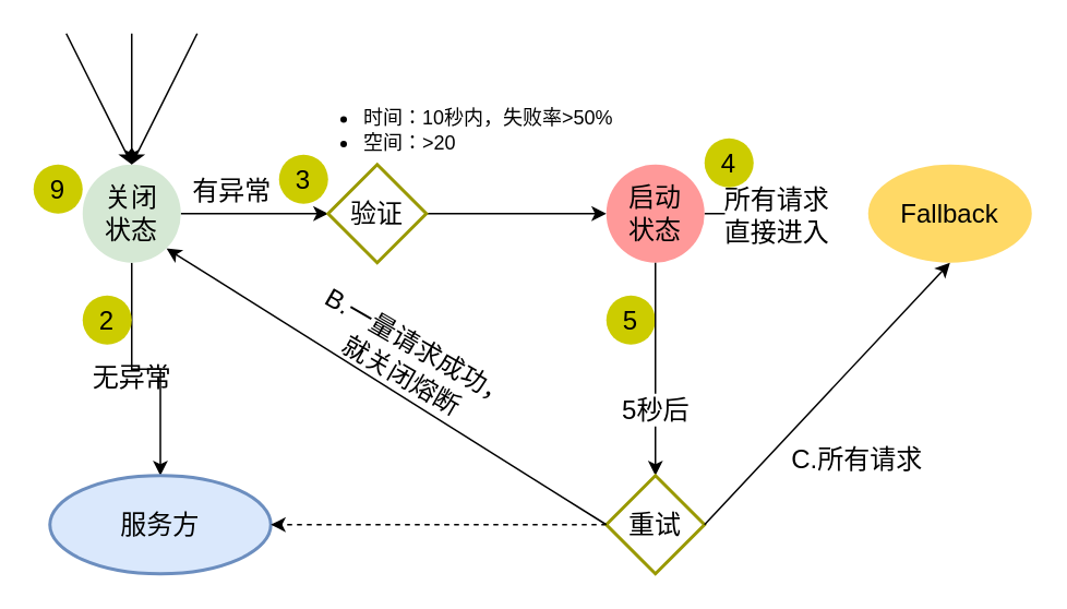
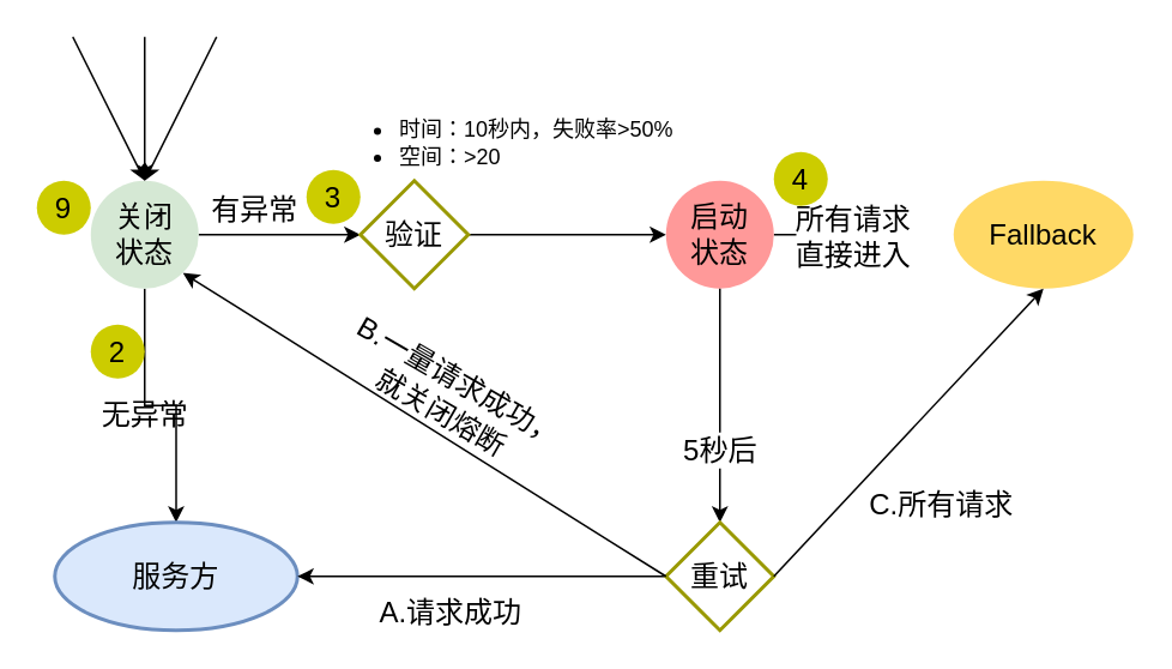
  <mxCell id="0" />
  <mxCell id="1" parent="0" />
  <mxCell id="2" style="edgeStyle=orthogonalEdgeStyle;rounded=0;orthogonalLoop=1;jettySize=auto;html=1;exitX=0.5;exitY=1;exitDx=0;exitDy=0;exitPerimeter=0;fontSize=16;strokeColor=#000000;" edge="1" parent="1" source="5" target="9"><mxGeometry relative="1" as="geometry" /></mxCell>
  <mxCell id="3" style="edgeStyle=orthogonalEdgeStyle;rounded=0;orthogonalLoop=1;jettySize=auto;html=1;exitX=1;exitY=0.5;exitDx=0;exitDy=0;exitPerimeter=0;entryX=0;entryY=0.5;entryDx=0;entryDy=0;entryPerimeter=0;fontSize=16;strokeColor=#000000;" edge="1" parent="1" source="5" target="14"><mxGeometry relative="1" as="geometry" /></mxCell>
  <mxCell id="4" value="有异常" style="edgeLabel;html=1;align=center;verticalAlign=middle;resizable=0;points=[];fontSize=16;" vertex="1" connectable="0" parent="3"><mxGeometry x="-0.156" y="1" relative="1" as="geometry"><mxPoint x="-8" y="-14" as="offset" /></mxGeometry></mxCell>
  <mxCell id="5" value="&lt;font style=&quot;font-size: 16px&quot;&gt;关闭&lt;br&gt;状态&lt;/font&gt;" style="strokeWidth=2;html=1;shape=mxgraph.flowchart.start_2;whiteSpace=wrap;fillColor=#d5e8d4;strokeColor=none;" vertex="1" parent="1"><mxGeometry x="50" y="100" width="60" height="60" as="geometry" /></mxCell>
  <mxCell id="6" value="" style="endArrow=classic;html=1;rounded=0;fontSize=16;entryX=0.5;entryY=0;entryDx=0;entryDy=0;entryPerimeter=0;strokeColor=#000000;" edge="1" parent="1" target="5"><mxGeometry width="50" height="50" relative="1" as="geometry"><mxPoint x="40" y="20" as="sourcePoint" /><mxPoint x="30" y="20" as="targetPoint" /></mxGeometry></mxCell>
  <mxCell id="7" value="" style="endArrow=classic;html=1;rounded=0;fontSize=16;strokeColor=#000000;" edge="1" parent="1" target="5"><mxGeometry width="50" height="50" relative="1" as="geometry"><mxPoint x="80" y="20" as="sourcePoint" /><mxPoint x="30" y="90" as="targetPoint" /></mxGeometry></mxCell>
  <mxCell id="8" value="" style="endArrow=classic;html=1;rounded=0;fontSize=16;entryX=0.5;entryY=0;entryDx=0;entryDy=0;entryPerimeter=0;strokeColor=#000000;" edge="1" parent="1" target="5"><mxGeometry width="50" height="50" relative="1" as="geometry"><mxPoint x="120" y="20" as="sourcePoint" /><mxPoint x="90" y="110" as="targetPoint" /></mxGeometry></mxCell>
  <mxCell id="9" value="服务方" style="strokeWidth=2;html=1;shape=mxgraph.flowchart.start_1;whiteSpace=wrap;fontSize=16;fillColor=#dae8fc;strokeColor=#6c8ebf;" vertex="1" parent="1"><mxGeometry x="30" y="290" width="135" height="60" as="geometry" /></mxCell>
  <mxCell id="10" value="&lt;font style=&quot;font-size: 16px&quot;&gt;9&lt;/font&gt;" style="strokeWidth=2;html=1;shape=mxgraph.flowchart.start_2;whiteSpace=wrap;fillColor=#CCCC00;strokeColor=none;" vertex="1" parent="1"><mxGeometry x="20" y="100" width="30" height="30" as="geometry" /></mxCell>
  <mxCell id="11" value="无异常" style="text;html=1;align=center;verticalAlign=middle;resizable=0;points=[];autosize=1;strokeColor=none;fillColor=none;fontSize=16;" vertex="1" parent="1"><mxGeometry x="50" y="220" width="60" height="20" as="geometry" /></mxCell>
  <mxCell id="12" value="&lt;font style=&quot;font-size: 16px&quot;&gt;2&lt;/font&gt;" style="strokeWidth=2;html=1;shape=mxgraph.flowchart.start_2;whiteSpace=wrap;fillColor=#CCCC00;strokeColor=none;" vertex="1" parent="1"><mxGeometry x="50" y="180" width="30" height="30" as="geometry" /></mxCell>
  <mxCell id="13" style="edgeStyle=orthogonalEdgeStyle;rounded=0;orthogonalLoop=1;jettySize=auto;html=1;exitX=1;exitY=0.5;exitDx=0;exitDy=0;exitPerimeter=0;fontSize=12;strokeColor=#000000;" edge="1" parent="1" source="14" target="18"><mxGeometry relative="1" as="geometry" /></mxCell>
  <mxCell id="14" value="验证" style="strokeWidth=2;html=1;shape=mxgraph.flowchart.decision;whiteSpace=wrap;fontSize=16;fillColor=none;strokeColor=#999900;" vertex="1" parent="1"><mxGeometry x="200" y="100" width="60" height="60" as="geometry" /></mxCell>
  <mxCell id="15" value="&lt;ul style=&quot;font-size: 12px&quot;&gt;&lt;li&gt;时间：10秒内，失败率&amp;gt;50%&lt;/li&gt;&lt;li&gt;空间：&amp;gt;20&lt;/li&gt;&lt;/ul&gt;" style="text;html=1;align=left;verticalAlign=middle;resizable=0;points=[];autosize=1;strokeColor=none;fillColor=none;fontSize=16;" vertex="1" parent="1"><mxGeometry x="180" y="44" width="210" height="70" as="geometry" /></mxCell>
  <mxCell id="16" style="edgeStyle=orthogonalEdgeStyle;rounded=0;orthogonalLoop=1;jettySize=auto;html=1;exitX=1;exitY=0.5;exitDx=0;exitDy=0;exitPerimeter=0;fontSize=12;strokeColor=#000000;" edge="1" parent="1" source="18" target="21"><mxGeometry relative="1" as="geometry" /></mxCell>
  <mxCell id="17" style="edgeStyle=orthogonalEdgeStyle;rounded=0;orthogonalLoop=1;jettySize=auto;html=1;exitX=0.5;exitY=1;exitDx=0;exitDy=0;exitPerimeter=0;fontSize=12;strokeColor=#000000;startArrow=none;" edge="1" parent="1" source="26" target="23"><mxGeometry relative="1" as="geometry" /></mxCell>
  <mxCell id="18" value="&lt;font style=&quot;font-size: 16px&quot;&gt;启动&lt;br&gt;状态&lt;/font&gt;" style="strokeWidth=2;html=1;shape=mxgraph.flowchart.start_2;whiteSpace=wrap;fillColor=#FF9999;strokeColor=none;" vertex="1" parent="1"><mxGeometry x="370" y="100" width="60" height="60" as="geometry" /></mxCell>
  <mxCell id="19" value="Fallback" style="strokeWidth=2;html=1;shape=mxgraph.flowchart.start_1;whiteSpace=wrap;fontSize=16;fillColor=#FFD966;strokeColor=none;" vertex="1" parent="1"><mxGeometry x="530" y="100" width="100" height="60" as="geometry" /></mxCell>
  <mxCell id="20" value="&lt;font style=&quot;font-size: 16px&quot;&gt;3&lt;/font&gt;" style="strokeWidth=2;html=1;shape=mxgraph.flowchart.start_2;whiteSpace=wrap;fillColor=#CCCC00;strokeColor=none;" vertex="1" parent="1"><mxGeometry x="170" y="94" width="30" height="30" as="geometry" /></mxCell>
  <mxCell id="21" value="所有请求&lt;br&gt;直接进入" style="edgeLabel;html=1;align=center;verticalAlign=middle;resizable=0;points=[];fontSize=16;" vertex="1" connectable="0" parent="1"><mxGeometry x="473" y="130" as="geometry" /></mxCell>
- <mxCell id="22" style="edgeStyle=orthogonalEdgeStyle;rounded=0;orthogonalLoop=1;jettySize=auto;html=1;exitX=0;exitY=0.5;exitDx=0;exitDy=0;exitPerimeter=0;fontSize=12;strokeColor=#000000;dashed=1;" edge="1" parent="1" source="23" target="9"><mxGeometry relative="1" as="geometry" /></mxCell>
+ <mxCell id="22" style="edgeStyle=orthogonalEdgeStyle;rounded=0;orthogonalLoop=1;jettySize=auto;html=1;exitX=0;exitY=0.5;exitDx=0;exitDy=0;exitPerimeter=0;fontSize=12;strokeColor=#000000;" edge="1" parent="1" source="23" target="9"><mxGeometry relative="1" as="geometry" /></mxCell>
  <mxCell id="23" value="重试" style="strokeWidth=2;html=1;shape=mxgraph.flowchart.decision;whiteSpace=wrap;fontSize=16;fillColor=none;strokeColor=#999900;" vertex="1" parent="1"><mxGeometry x="370" y="290" width="60" height="60" as="geometry" /></mxCell>
  <mxCell id="24" value="&lt;font style=&quot;font-size: 16px&quot;&gt;4&lt;/font&gt;" style="strokeWidth=2;html=1;shape=mxgraph.flowchart.start_2;whiteSpace=wrap;fillColor=#CCCC00;strokeColor=none;" vertex="1" parent="1"><mxGeometry x="430" y="84" width="30" height="30" as="geometry" /></mxCell>
- <mxCell id="25" value="&lt;font style=&quot;font-size: 16px&quot;&gt;5&lt;/font&gt;" style="strokeWidth=2;html=1;shape=mxgraph.flowchart.start_2;whiteSpace=wrap;fillColor=#CCCC00;strokeColor=none;" vertex="1" parent="1"><mxGeometry x="370" y="180" width="30" height="30" as="geometry" /></mxCell>
  <mxCell id="26" value="5秒后" style="text;html=1;align=center;verticalAlign=middle;resizable=0;points=[];autosize=1;strokeColor=none;fillColor=none;fontSize=16;" vertex="1" parent="1"><mxGeometry x="370" y="240" width="60" height="20" as="geometry" /></mxCell>
  <mxCell id="27" value="" style="edgeStyle=orthogonalEdgeStyle;rounded=0;orthogonalLoop=1;jettySize=auto;html=1;exitX=0.5;exitY=1;exitDx=0;exitDy=0;exitPerimeter=0;fontSize=12;strokeColor=#000000;endArrow=none;" edge="1" parent="1" source="18" target="26"><mxGeometry relative="1" as="geometry"><mxPoint x="400" y="160" as="sourcePoint" /><mxPoint x="400" y="300" as="targetPoint" /></mxGeometry></mxCell>
+ <mxCell id="28" value="A.请求成功" style="text;html=1;align=center;verticalAlign=middle;resizable=0;points=[];autosize=1;strokeColor=none;fillColor=none;fontSize=16;" vertex="1" parent="1"><mxGeometry x="205" y="330" width="90" height="20" as="geometry" /></mxCell>
  <mxCell id="29" value="" style="endArrow=classic;html=1;rounded=0;fontSize=16;entryX=0.855;entryY=0.855;entryDx=0;entryDy=0;entryPerimeter=0;strokeColor=#000000;exitX=0;exitY=0.5;exitDx=0;exitDy=0;exitPerimeter=0;" edge="1" parent="1" source="23" target="5"><mxGeometry width="50" height="50" relative="1" as="geometry"><mxPoint x="130" y="30" as="sourcePoint" /><mxPoint x="90" y="110" as="targetPoint" /></mxGeometry></mxCell>
  <mxCell id="30" value="B.一量请求成功，&lt;br&gt;就关闭熔断" style="text;html=1;align=center;verticalAlign=middle;resizable=0;points=[];autosize=1;strokeColor=none;fillColor=none;fontSize=16;rotation=30;" vertex="1" parent="1"><mxGeometry x="180" y="200" width="140" height="40" as="geometry" /></mxCell>
  <mxCell id="31" value="" style="endArrow=classic;html=1;rounded=0;fontSize=16;entryX=0.5;entryY=1;entryDx=0;entryDy=0;entryPerimeter=0;strokeColor=#000000;exitX=1;exitY=0.5;exitDx=0;exitDy=0;exitPerimeter=0;" edge="1" parent="1" source="23" target="19"><mxGeometry width="50" height="50" relative="1" as="geometry"><mxPoint x="440" y="320" as="sourcePoint" /><mxPoint x="111.3" y="161.3" as="targetPoint" /></mxGeometry></mxCell>
  <mxCell id="32" value="C.所有请求" style="text;html=1;align=center;verticalAlign=middle;resizable=0;points=[];autosize=1;strokeColor=none;fillColor=none;fontSize=16;" vertex="1" parent="1"><mxGeometry x="473" y="270" width="100" height="20" as="geometry" /></mxCell>
